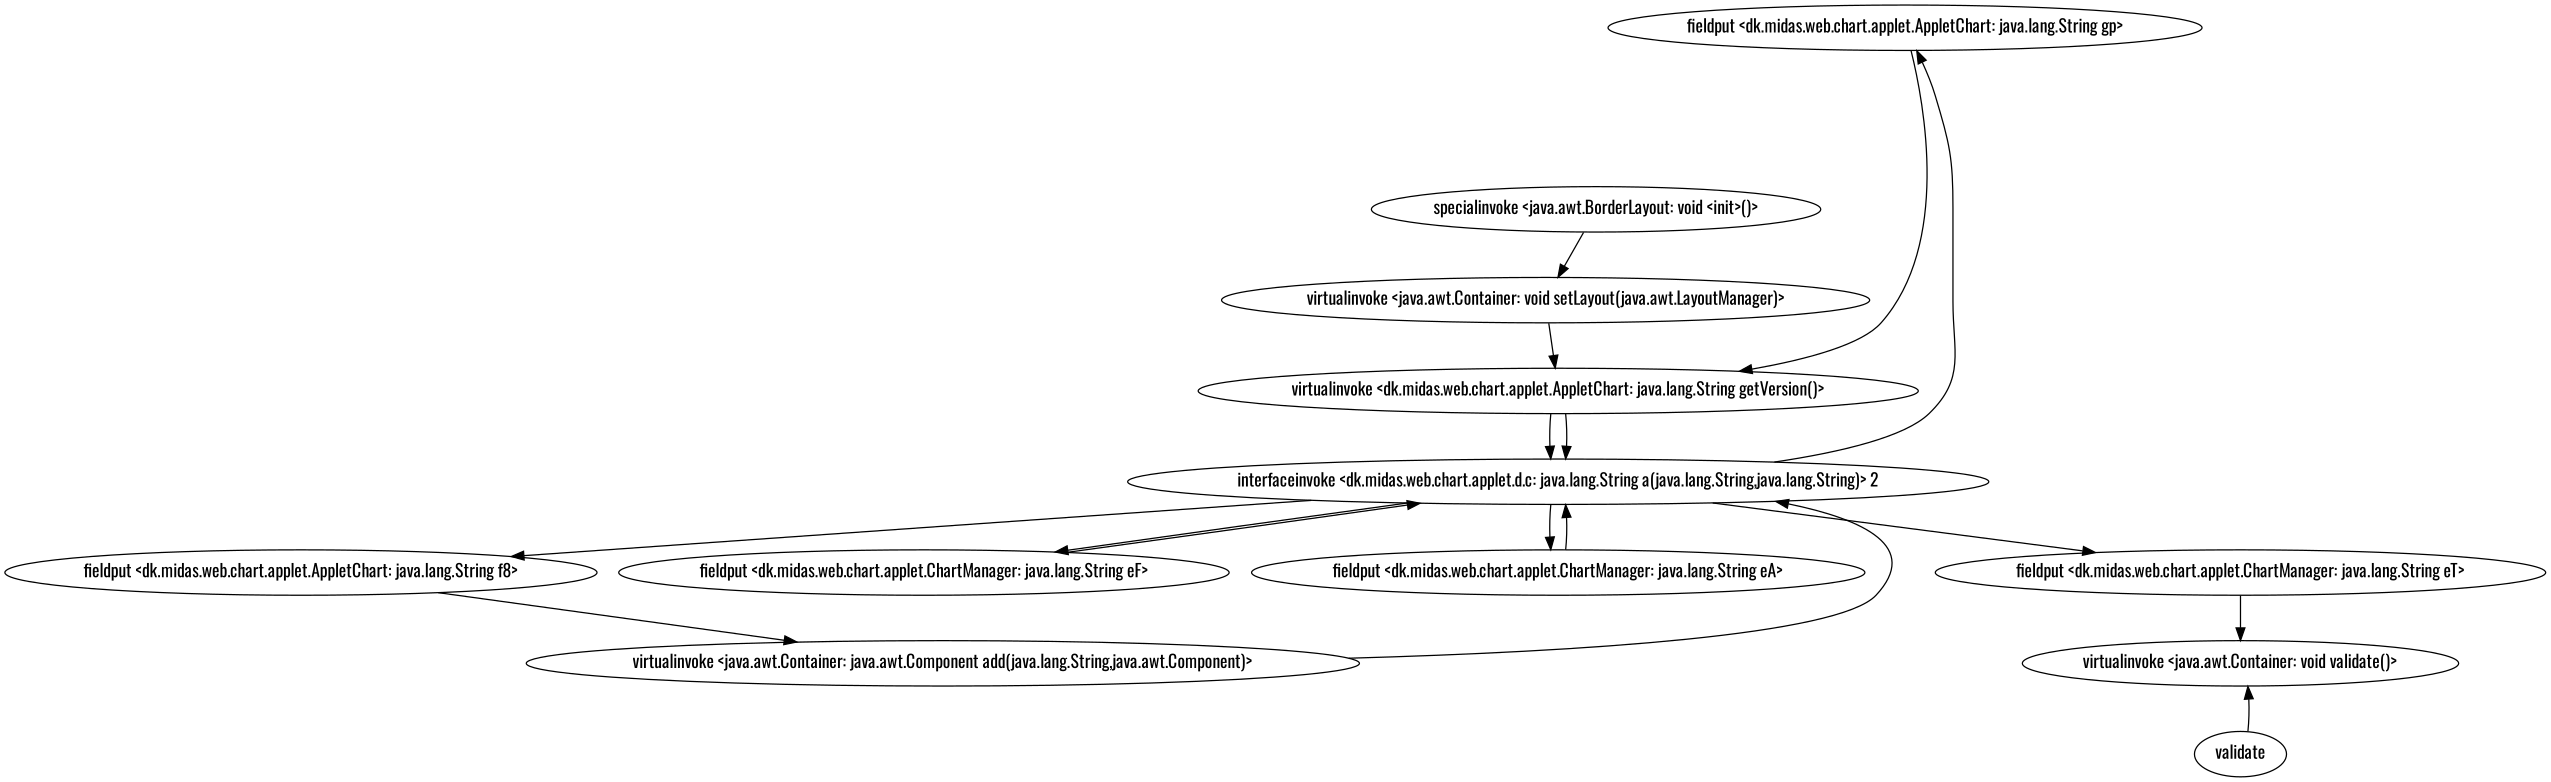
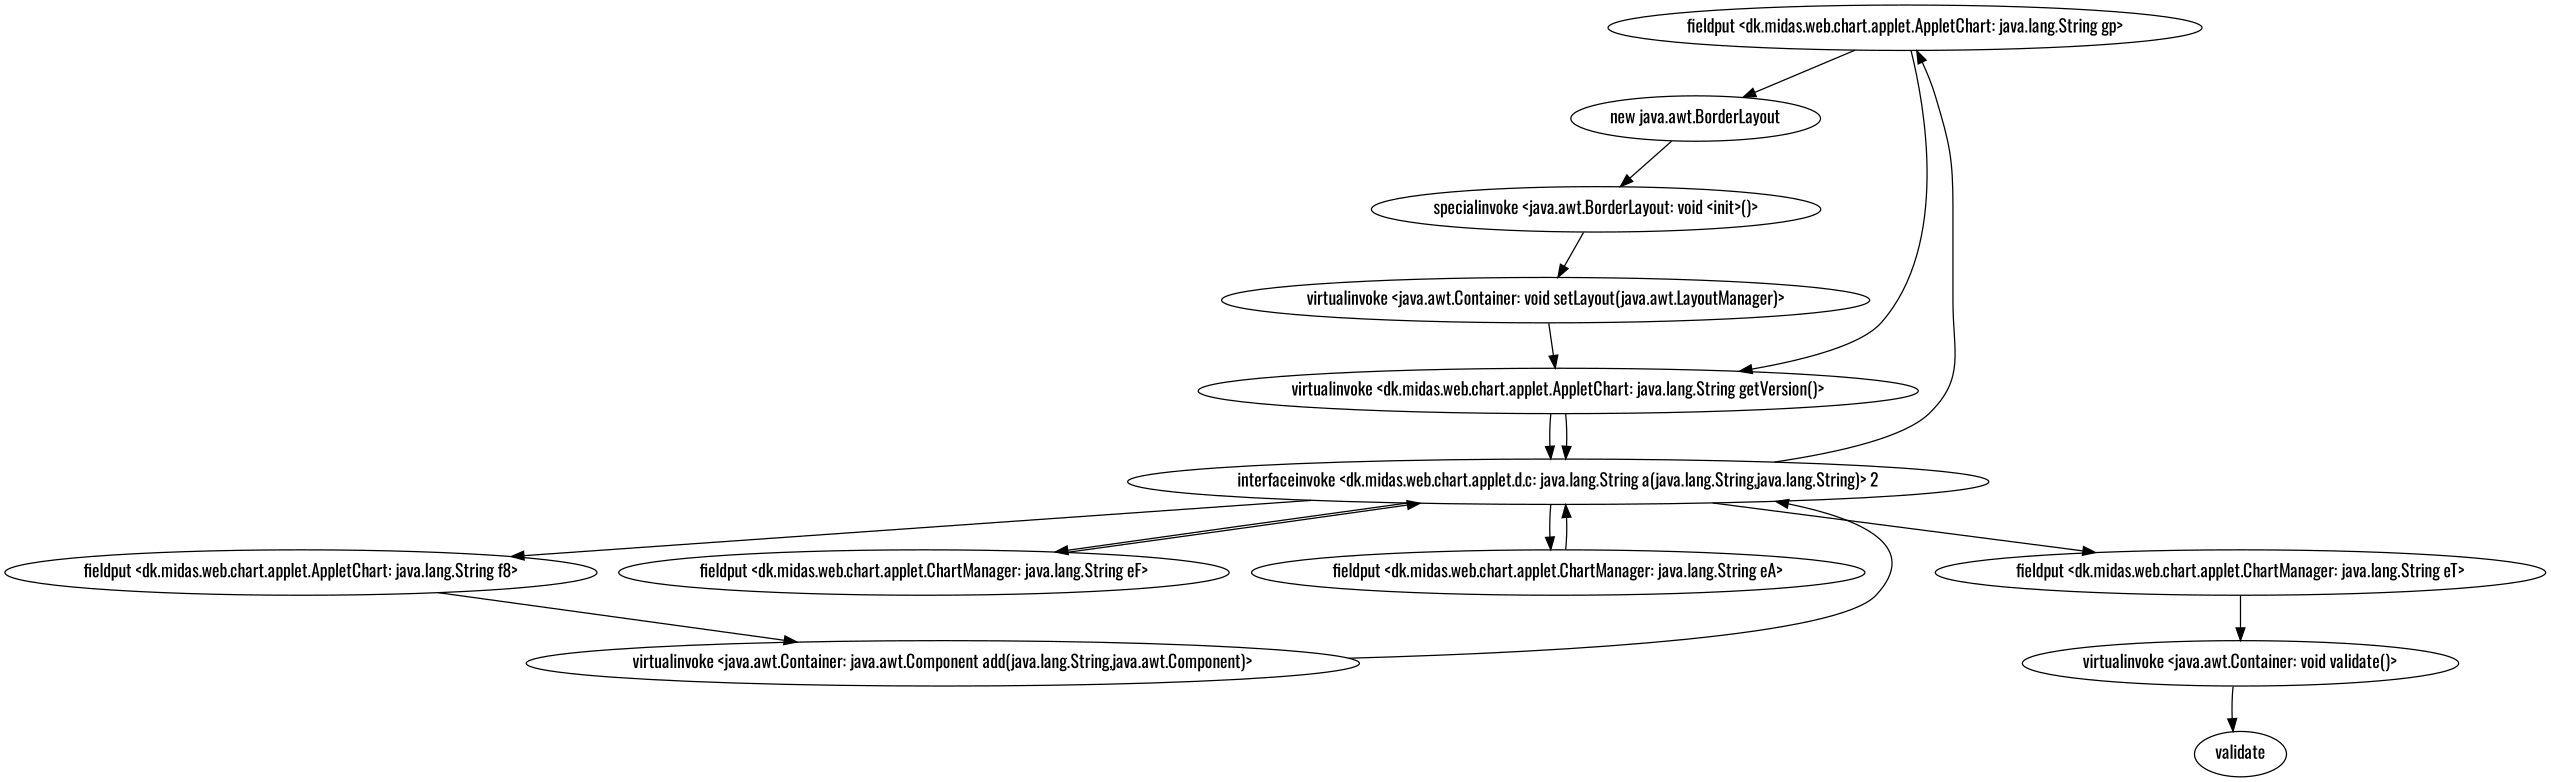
  digraph {
    fontname=Oswald
    node [fontname=Oswald]
    edge [fontname=Oswald]
    "fieldput <dk.midas.web.chart.applet.AppletChart: java.lang.String gp>"
+   "new java.awt.BorderLayout"
    "virtualinvoke <dk.midas.web.chart.applet.AppletChart: java.lang.String getVersion()>"
    "specialinvoke <java.awt.BorderLayout: void <init>()>"
    "interfaceinvoke <dk.midas.web.chart.applet.d.c: java.lang.String a(java.lang.String,java.lang.String)> 2"
    "virtualinvoke <java.awt.Container: void setLayout(java.awt.LayoutManager)>"
    "fieldput <dk.midas.web.chart.applet.AppletChart: java.lang.String f8>"
    "fieldput <dk.midas.web.chart.applet.ChartManager: java.lang.String eF>"
    "fieldput <dk.midas.web.chart.applet.ChartManager: java.lang.String eA>"
    "fieldput <dk.midas.web.chart.applet.ChartManager: java.lang.String eT>"
    "virtualinvoke <java.awt.Container: java.awt.Component add(java.lang.String,java.awt.Component)>"
    "virtualinvoke <java.awt.Container: void validate()>"
    n13 [label=validate]
+   "fieldput <dk.midas.web.chart.applet.AppletChart: java.lang.String gp>" -> "new java.awt.BorderLayout"
    "fieldput <dk.midas.web.chart.applet.AppletChart: java.lang.String gp>" -> "virtualinvoke <dk.midas.web.chart.applet.AppletChart: java.lang.String getVersion()>"
+   "new java.awt.BorderLayout" -> "specialinvoke <java.awt.BorderLayout: void <init>()>"
    "virtualinvoke <dk.midas.web.chart.applet.AppletChart: java.lang.String getVersion()>" -> "interfaceinvoke <dk.midas.web.chart.applet.d.c: java.lang.String a(java.lang.String,java.lang.String)> 2"
    "virtualinvoke <dk.midas.web.chart.applet.AppletChart: java.lang.String getVersion()>" -> "interfaceinvoke <dk.midas.web.chart.applet.d.c: java.lang.String a(java.lang.String,java.lang.String)> 2"
    "specialinvoke <java.awt.BorderLayout: void <init>()>" -> "virtualinvoke <java.awt.Container: void setLayout(java.awt.LayoutManager)>"
    "interfaceinvoke <dk.midas.web.chart.applet.d.c: java.lang.String a(java.lang.String,java.lang.String)> 2" -> "fieldput <dk.midas.web.chart.applet.AppletChart: java.lang.String gp>"
    "interfaceinvoke <dk.midas.web.chart.applet.d.c: java.lang.String a(java.lang.String,java.lang.String)> 2" -> "fieldput <dk.midas.web.chart.applet.AppletChart: java.lang.String f8>"
    "interfaceinvoke <dk.midas.web.chart.applet.d.c: java.lang.String a(java.lang.String,java.lang.String)> 2" -> "fieldput <dk.midas.web.chart.applet.ChartManager: java.lang.String eF>"
    "interfaceinvoke <dk.midas.web.chart.applet.d.c: java.lang.String a(java.lang.String,java.lang.String)> 2" -> "fieldput <dk.midas.web.chart.applet.ChartManager: java.lang.String eA>"
    "interfaceinvoke <dk.midas.web.chart.applet.d.c: java.lang.String a(java.lang.String,java.lang.String)> 2" -> "fieldput <dk.midas.web.chart.applet.ChartManager: java.lang.String eT>"
    "virtualinvoke <java.awt.Container: void setLayout(java.awt.LayoutManager)>" -> "virtualinvoke <dk.midas.web.chart.applet.AppletChart: java.lang.String getVersion()>"
    "fieldput <dk.midas.web.chart.applet.AppletChart: java.lang.String f8>" -> "virtualinvoke <java.awt.Container: java.awt.Component add(java.lang.String,java.awt.Component)>"
    "fieldput <dk.midas.web.chart.applet.ChartManager: java.lang.String eF>" -> "interfaceinvoke <dk.midas.web.chart.applet.d.c: java.lang.String a(java.lang.String,java.lang.String)> 2"
    "fieldput <dk.midas.web.chart.applet.ChartManager: java.lang.String eA>" -> "interfaceinvoke <dk.midas.web.chart.applet.d.c: java.lang.String a(java.lang.String,java.lang.String)> 2"
    "fieldput <dk.midas.web.chart.applet.ChartManager: java.lang.String eT>" -> "virtualinvoke <java.awt.Container: void validate()>"
    "virtualinvoke <java.awt.Container: java.awt.Component add(java.lang.String,java.awt.Component)>" -> "interfaceinvoke <dk.midas.web.chart.applet.d.c: java.lang.String a(java.lang.String,java.lang.String)> 2"
-   n13 -> "virtualinvoke <java.awt.Container: void validate()>"
+   "virtualinvoke <java.awt.Container: void validate()>" -> n13
  }
